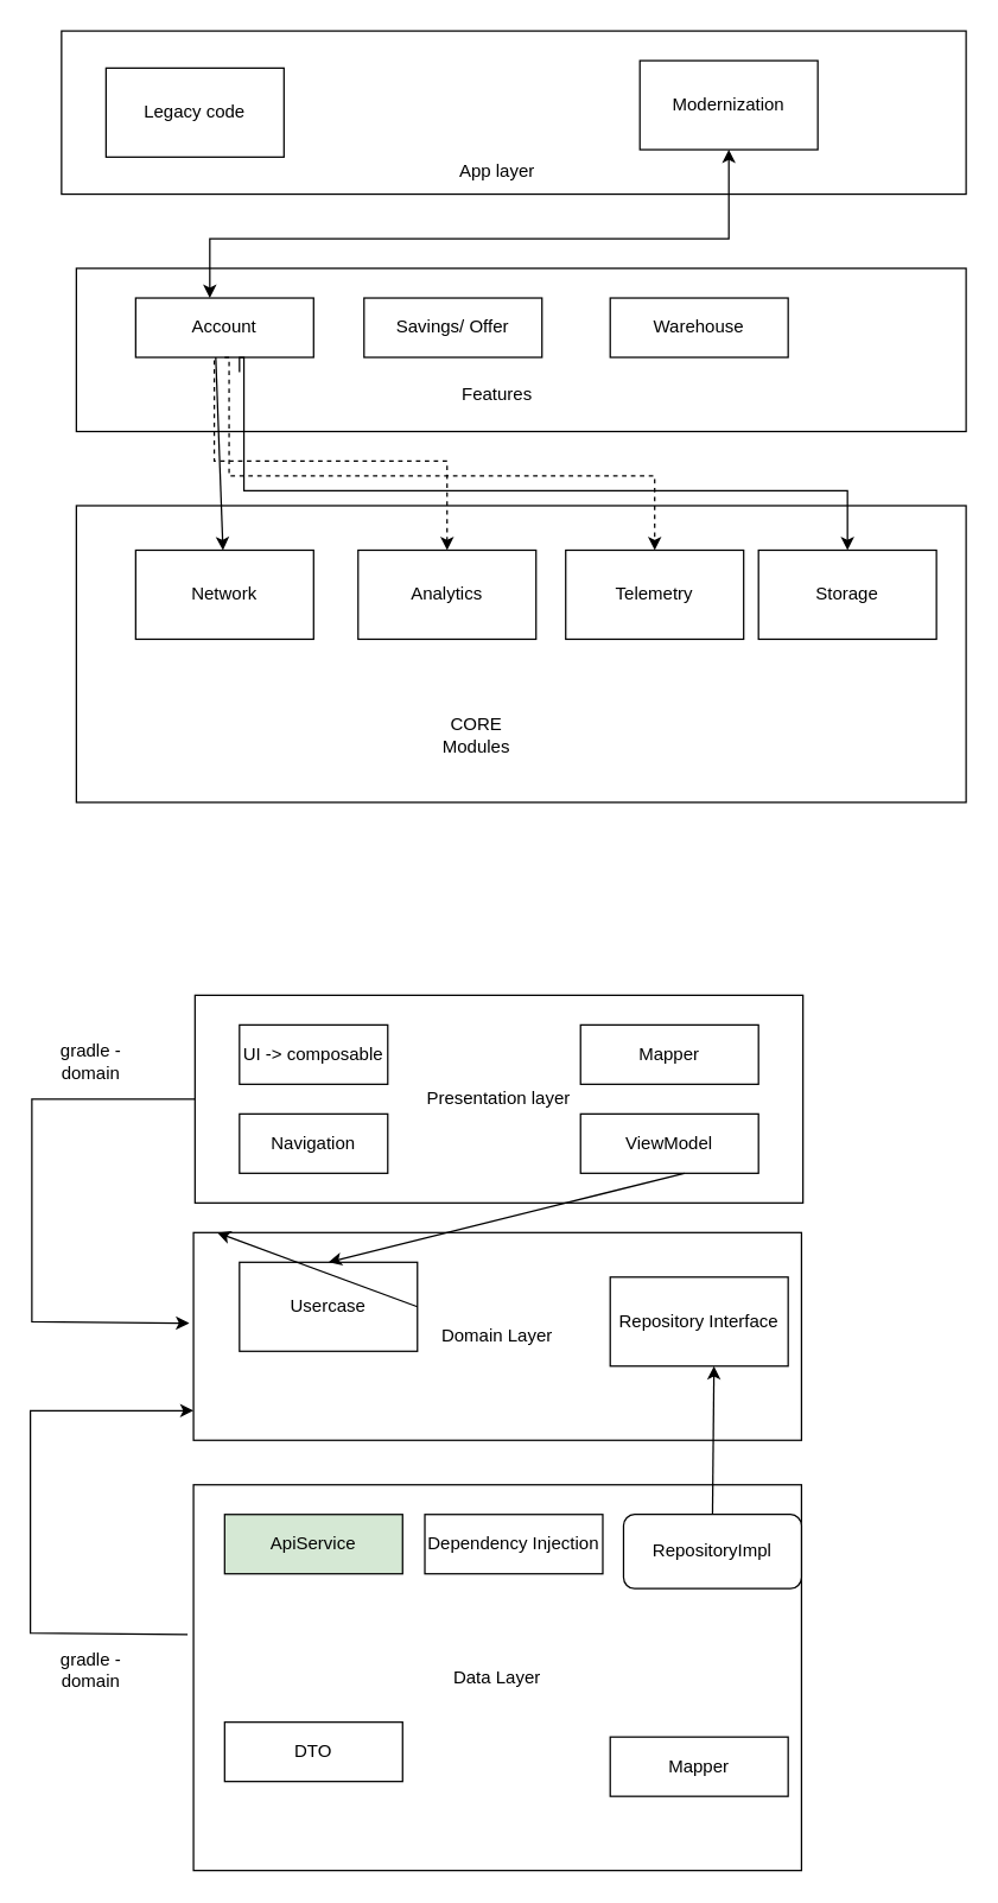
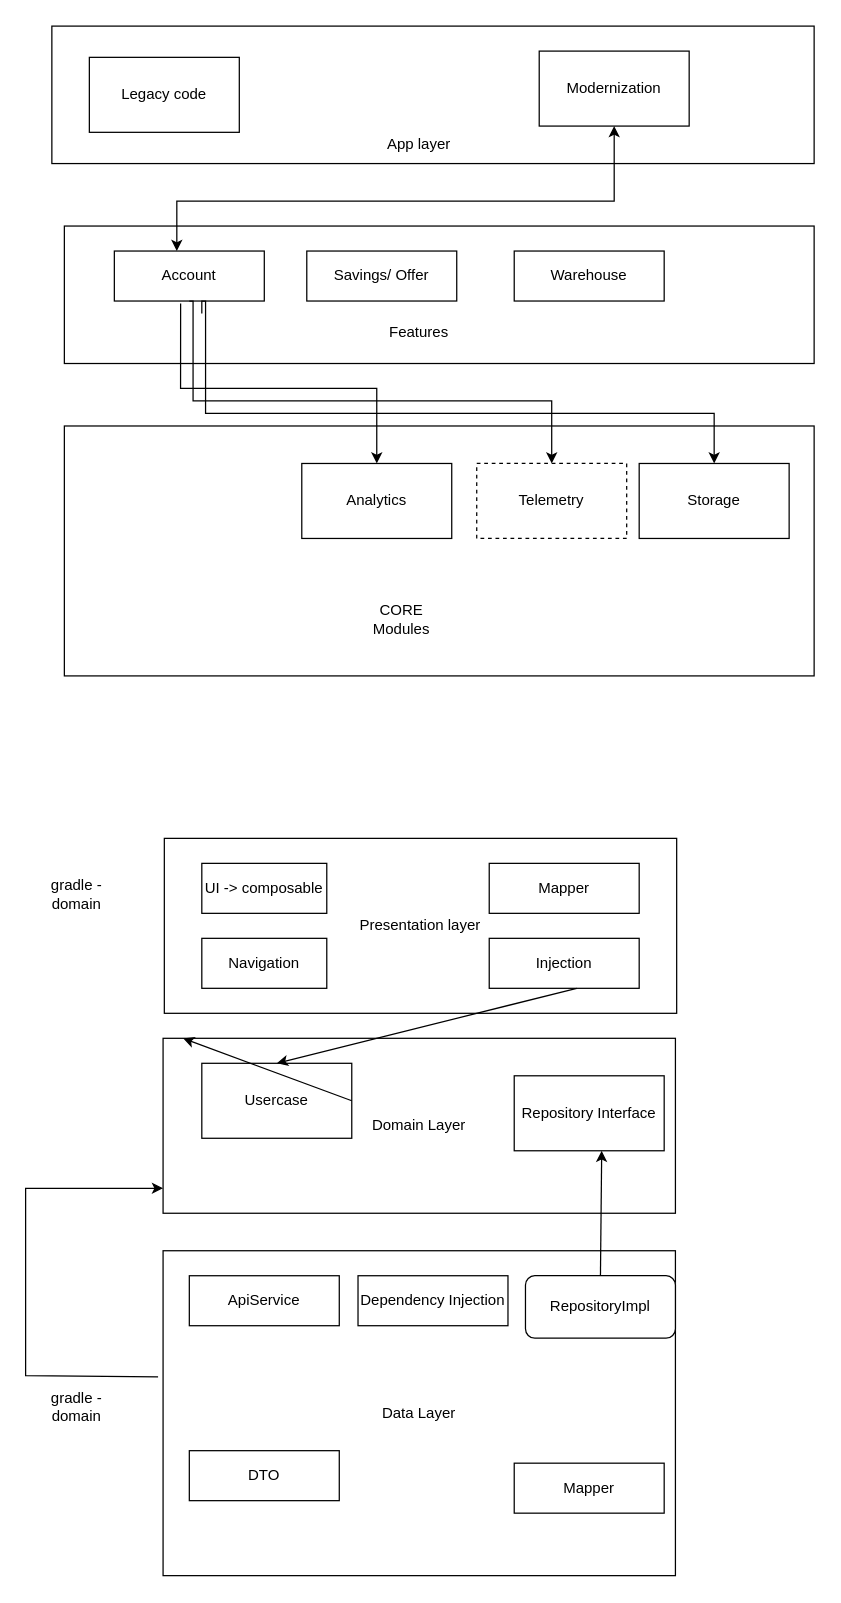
  <mxCell id="0" />
  <mxCell id="1" parent="0" />
  <mxCell id="2" value="" style="rounded=0;whiteSpace=wrap;html=1;" parent="1" vertex="1"><mxGeometry x="51" y="340" width="600" height="200" as="geometry" /></mxCell>
- <mxCell id="3" value="Network" style="rounded=0;whiteSpace=wrap;html=1;" parent="1" vertex="1"><mxGeometry x="91" y="370" width="120" height="60" as="geometry" /></mxCell>
  <mxCell id="4" value="CORE Modules" style="text;html=1;align=center;verticalAlign=middle;whiteSpace=wrap;rounded=0;" parent="1" vertex="1"><mxGeometry x="291" y="480" width="60" height="30" as="geometry" /></mxCell>
  <mxCell id="5" value="Analytics" style="rounded=0;whiteSpace=wrap;html=1;" parent="1" vertex="1"><mxGeometry x="241" y="370" width="120" height="60" as="geometry" /></mxCell>
- <mxCell id="6" value="Telemetry" style="rounded=0;whiteSpace=wrap;html=1;" parent="1" vertex="1"><mxGeometry x="381" y="370" width="120" height="60" as="geometry" /></mxCell>
+ <mxCell id="6" value="Telemetry" style="rounded=0;whiteSpace=wrap;html=1;dashed=1;" parent="1" vertex="1"><mxGeometry x="381" y="370" width="120" height="60" as="geometry" /></mxCell>
  <mxCell id="7" value="Storage" style="rounded=0;whiteSpace=wrap;html=1;" parent="1" vertex="1"><mxGeometry x="511" y="370" width="120" height="60" as="geometry" /></mxCell>
  <mxCell id="8" value="" style="rounded=0;whiteSpace=wrap;html=1;" parent="1" vertex="1"><mxGeometry x="51" y="180" width="600" height="110" as="geometry" /></mxCell>
  <mxCell id="9" value="Features" style="text;html=1;align=center;verticalAlign=middle;whiteSpace=wrap;rounded=0;" parent="1" vertex="1"><mxGeometry x="305" y="250" width="60" height="30" as="geometry" /></mxCell>
  <mxCell id="10" value="Account" style="rounded=0;whiteSpace=wrap;html=1;" parent="1" vertex="1"><mxGeometry x="91" y="200" width="120" height="40" as="geometry" /></mxCell>
  <mxCell id="11" value="Savings/ Offer" style="rounded=0;whiteSpace=wrap;html=1;" parent="1" vertex="1"><mxGeometry x="245" y="200" width="120" height="40" as="geometry" /></mxCell>
  <mxCell id="12" value="Warehouse" style="rounded=0;whiteSpace=wrap;html=1;" parent="1" vertex="1"><mxGeometry x="411" y="200" width="120" height="40" as="geometry" /></mxCell>
  <mxCell id="13" value="" style="rounded=0;whiteSpace=wrap;html=1;" parent="1" vertex="1"><mxGeometry x="41" y="20" width="610" height="110" as="geometry" /></mxCell>
  <mxCell id="14" value="Legacy code" style="rounded=0;whiteSpace=wrap;html=1;" parent="1" vertex="1"><mxGeometry x="71" y="45" width="120" height="60" as="geometry" /></mxCell>
  <mxCell id="15" value="App layer" style="text;html=1;align=center;verticalAlign=middle;whiteSpace=wrap;rounded=0;" parent="1" vertex="1"><mxGeometry x="305" y="100" width="60" height="30" as="geometry" /></mxCell>
  <mxCell id="16" value="Modernization" style="rounded=0;whiteSpace=wrap;html=1;" parent="1" vertex="1"><mxGeometry x="431" y="40" width="120" height="60" as="geometry" /></mxCell>
- <mxCell id="17" value="" style="endArrow=classic;html=1;rounded=0;exitX=0.45;exitY=1;exitDx=0;exitDy=0;exitPerimeter=0;" parent="1" source="10" target="3" edge="1"><mxGeometry width="50" height="50" relative="1" as="geometry"><mxPoint x="-29" y="380" as="sourcePoint" /><mxPoint x="21" y="330" as="targetPoint" /></mxGeometry></mxCell>
- <mxCell id="18" value="" style="endArrow=classic;html=1;rounded=0;exitX=0.442;exitY=1.05;exitDx=0;exitDy=0;exitPerimeter=0;entryX=0.5;entryY=0;entryDx=0;entryDy=0;edgeStyle=orthogonalEdgeStyle;dashed=1;" parent="1" source="10" target="5" edge="1"><mxGeometry width="50" height="50" relative="1" as="geometry"><mxPoint x="191" y="330" as="sourcePoint" /><mxPoint x="241" y="280" as="targetPoint" /><Array as="points"><mxPoint x="144" y="310" /><mxPoint x="301" y="310" /></Array></mxGeometry></mxCell>
- <mxCell id="19" value="" style="endArrow=classic;html=1;rounded=0;exitX=0.5;exitY=1;exitDx=0;exitDy=0;entryX=0.5;entryY=0;entryDx=0;entryDy=0;edgeStyle=orthogonalEdgeStyle;dashed=1;" parent="1" source="10" target="6" edge="1"><mxGeometry width="50" height="50" relative="1" as="geometry"><mxPoint x="154" y="252" as="sourcePoint" /><mxPoint x="311" y="380" as="targetPoint" /><Array as="points"><mxPoint x="154" y="240" /><mxPoint x="154" y="320" /><mxPoint x="441" y="320" /></Array></mxGeometry></mxCell>
+ <mxCell id="18" value="" style="endArrow=classic;html=1;rounded=0;exitX=0.442;exitY=1.05;exitDx=0;exitDy=0;exitPerimeter=0;entryX=0.5;entryY=0;entryDx=0;entryDy=0;edgeStyle=orthogonalEdgeStyle;" parent="1" source="10" target="5" edge="1"><mxGeometry width="50" height="50" relative="1" as="geometry"><mxPoint x="191" y="330" as="sourcePoint" /><mxPoint x="241" y="280" as="targetPoint" /><Array as="points"><mxPoint x="144" y="310" /><mxPoint x="301" y="310" /></Array></mxGeometry></mxCell>
+ <mxCell id="19" value="" style="endArrow=classic;html=1;rounded=0;exitX=0.5;exitY=1;exitDx=0;exitDy=0;entryX=0.5;entryY=0;entryDx=0;entryDy=0;edgeStyle=orthogonalEdgeStyle;" parent="1" source="10" target="6" edge="1"><mxGeometry width="50" height="50" relative="1" as="geometry"><mxPoint x="154" y="252" as="sourcePoint" /><mxPoint x="311" y="380" as="targetPoint" /><Array as="points"><mxPoint x="154" y="240" /><mxPoint x="154" y="320" /><mxPoint x="441" y="320" /></Array></mxGeometry></mxCell>
  <mxCell id="20" value="" style="endArrow=classic;html=1;rounded=0;exitX=0.5;exitY=1;exitDx=0;exitDy=0;entryX=0.5;entryY=0;entryDx=0;entryDy=0;edgeStyle=orthogonalEdgeStyle;" parent="1" target="7" edge="1"><mxGeometry width="50" height="50" relative="1" as="geometry"><mxPoint x="161" y="250" as="sourcePoint" /><mxPoint x="451" y="380" as="targetPoint" /><Array as="points"><mxPoint x="161" y="240" /><mxPoint x="164" y="240" /><mxPoint x="164" y="330" /><mxPoint x="571" y="330" /></Array></mxGeometry></mxCell>
  <mxCell id="21" value="" style="endArrow=classic;startArrow=classic;html=1;rounded=0;entryX=0.5;entryY=1;entryDx=0;entryDy=0;edgeStyle=orthogonalEdgeStyle;" parent="1" target="16" edge="1"><mxGeometry width="50" height="50" relative="1" as="geometry"><mxPoint x="141" y="200" as="sourcePoint" /><mxPoint x="191" y="150" as="targetPoint" /><Array as="points"><mxPoint x="141" y="160" /><mxPoint x="491" y="160" /></Array></mxGeometry></mxCell>
  <mxCell id="22" value="Data Layer" style="rounded=0;whiteSpace=wrap;html=1;" parent="1" vertex="1"><mxGeometry x="130" y="1000" width="410" height="260" as="geometry" /></mxCell>
  <mxCell id="23" value="Domain Layer" style="rounded=0;whiteSpace=wrap;html=1;" parent="1" vertex="1"><mxGeometry x="130" y="830" width="410" height="140" as="geometry" /></mxCell>
  <mxCell id="24" value="Presentation layer" style="rounded=0;whiteSpace=wrap;html=1;" parent="1" vertex="1"><mxGeometry x="131" y="670" width="410" height="140" as="geometry" /></mxCell>
  <mxCell id="25" value="UI -&amp;gt; composable" style="rounded=0;whiteSpace=wrap;html=1;" parent="1" vertex="1"><mxGeometry x="161" y="690" width="100" height="40" as="geometry" /></mxCell>
  <mxCell id="26" value="Navigation" style="rounded=0;whiteSpace=wrap;html=1;" parent="1" vertex="1"><mxGeometry x="161" y="750" width="100" height="40" as="geometry" /></mxCell>
  <mxCell id="27" value="Mapper" style="rounded=0;whiteSpace=wrap;html=1;" parent="1" vertex="1"><mxGeometry x="391" y="690" width="120" height="40" as="geometry" /></mxCell>
- <mxCell id="28" value="ViewModel" style="rounded=0;whiteSpace=wrap;html=1;" parent="1" vertex="1"><mxGeometry x="391" y="750" width="120" height="40" as="geometry" /></mxCell>
- <mxCell id="29" value="ApiService" style="rounded=0;whiteSpace=wrap;html=1;fillColor=#d5e8d4;" parent="1" vertex="1"><mxGeometry x="151" y="1020" width="120" height="40" as="geometry" /></mxCell>
+ <mxCell id="28" value="Injection" style="rounded=0;whiteSpace=wrap;html=1;" parent="1" vertex="1"><mxGeometry x="391" y="750" width="120" height="40" as="geometry" /></mxCell>
+ <mxCell id="29" value="ApiService" style="rounded=0;whiteSpace=wrap;html=1;" parent="1" vertex="1"><mxGeometry x="151" y="1020" width="120" height="40" as="geometry" /></mxCell>
  <mxCell id="30" value="Dependency Injection" style="rounded=0;whiteSpace=wrap;html=1;" parent="1" vertex="1"><mxGeometry x="286" y="1020" width="120" height="40" as="geometry" /></mxCell>
  <mxCell id="31" value="DTO" style="rounded=0;whiteSpace=wrap;html=1;" parent="1" vertex="1"><mxGeometry x="151" y="1160" width="120" height="40" as="geometry" /></mxCell>
  <mxCell id="32" value="Mapper" style="rounded=0;whiteSpace=wrap;html=1;" parent="1" vertex="1"><mxGeometry x="411" y="1170" width="120" height="40" as="geometry" /></mxCell>
  <mxCell id="33" value="RepositoryImpl" style="whiteSpace=wrap;html=1;rounded=1;" parent="1" vertex="1"><mxGeometry x="420" y="1020" width="120" height="50" as="geometry" /></mxCell>
  <mxCell id="34" value="Repository Interface" style="rounded=0;whiteSpace=wrap;html=1;" parent="1" vertex="1"><mxGeometry x="411" y="860" width="120" height="60" as="geometry" /></mxCell>
  <mxCell id="35" value="Usercase" style="rounded=0;whiteSpace=wrap;html=1;" parent="1" vertex="1"><mxGeometry x="161" y="850" width="120" height="60" as="geometry" /></mxCell>
  <mxCell id="36" value="" style="endArrow=classic;html=1;rounded=0;exitX=0.5;exitY=0;exitDx=0;exitDy=0;" parent="1" source="33" edge="1"><mxGeometry width="50" height="50" relative="1" as="geometry"><mxPoint x="431" y="970" as="sourcePoint" /><mxPoint x="481" y="920" as="targetPoint" /></mxGeometry></mxCell>
- <mxCell id="37" value="" style="endArrow=classic;html=1;rounded=0;exitX=0;exitY=0.5;exitDx=0;exitDy=0;entryX=-0.007;entryY=0.436;entryDx=0;entryDy=0;entryPerimeter=0;" parent="1" source="24" target="23" edge="1"><mxGeometry width="50" height="50" relative="1" as="geometry"><mxPoint x="21" y="1110" as="sourcePoint" /><mxPoint x="91" y="940" as="targetPoint" /><Array as="points"><mxPoint x="21" y="740" /><mxPoint x="21" y="890" /></Array></mxGeometry></mxCell>
  <mxCell id="38" value="gradle - domain" style="text;html=1;align=center;verticalAlign=middle;whiteSpace=wrap;rounded=0;" parent="1" vertex="1"><mxGeometry x="31" y="700" width="60" height="30" as="geometry" /></mxCell>
  <mxCell id="39" value="" style="endArrow=classic;html=1;rounded=0;exitX=0;exitY=0.5;exitDx=0;exitDy=0;entryX=-0.007;entryY=0.436;entryDx=0;entryDy=0;entryPerimeter=0;" parent="1" edge="1"><mxGeometry width="50" height="50" relative="1" as="geometry"><mxPoint x="126" y="1101" as="sourcePoint" /><mxPoint x="130" y="950" as="targetPoint" /><Array as="points"><mxPoint x="20" y="1100" /><mxPoint x="20" y="950" /></Array></mxGeometry></mxCell>
  <mxCell id="40" value="gradle - domain" style="text;html=1;align=center;verticalAlign=middle;whiteSpace=wrap;rounded=0;" parent="1" vertex="1"><mxGeometry x="31" y="1110" width="60" height="30" as="geometry" /></mxCell>
  <mxCell id="41" value="" style="endArrow=classic;html=1;rounded=0;entryX=0.5;entryY=0;entryDx=0;entryDy=0;" parent="1" target="35" edge="1"><mxGeometry width="50" height="50" relative="1" as="geometry"><mxPoint x="461" y="790" as="sourcePoint" /><mxPoint x="511" y="740" as="targetPoint" /></mxGeometry></mxCell>
  <mxCell id="42" value="" style="endArrow=classic;html=1;rounded=0;exitX=1;exitY=0.5;exitDx=0;exitDy=0;" parent="1" source="35" target="23" edge="1"><mxGeometry width="50" height="50" relative="1" as="geometry"><mxPoint x="311" y="890" as="sourcePoint" /><mxPoint x="361" y="840" as="targetPoint" /></mxGeometry></mxCell>
